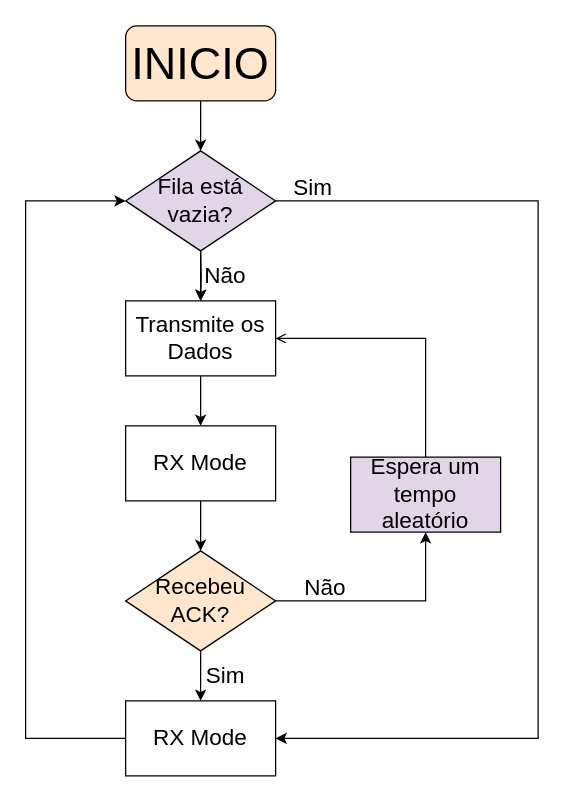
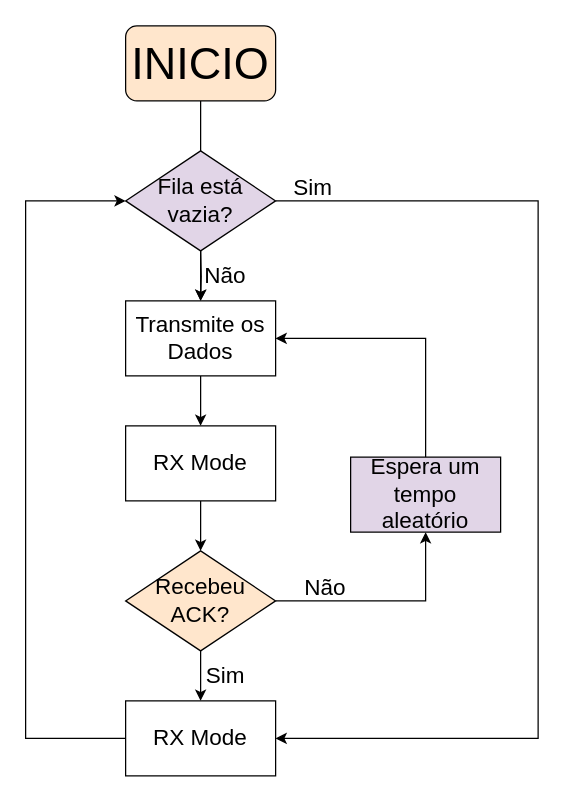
  <mxCell id="0" />
  <mxCell id="1" parent="0" />
- <mxCell id="2" value="" style="edgeStyle=orthogonalEdgeStyle;rounded=0;orthogonalLoop=1;jettySize=auto;html=1;" edge="1" parent="1" source="3" target="6"><mxGeometry relative="1" as="geometry" /></mxCell>
+ <mxCell id="2" value="" style="edgeStyle=orthogonalEdgeStyle;rounded=0;orthogonalLoop=1;jettySize=auto;html=1;endArrow=none;" edge="1" parent="1" source="3" target="6"><mxGeometry relative="1" as="geometry" /></mxCell>
  <mxCell id="3" value="&lt;font style=&quot;font-size: 36px&quot;&gt;INICIO&lt;/font&gt;" style="rounded=1;whiteSpace=wrap;html=1;fillColor=#ffe6cc;" vertex="1" parent="1"><mxGeometry x="100" y="20" width="120" height="60" as="geometry" /></mxCell>
  <mxCell id="4" value="" style="edgeStyle=orthogonalEdgeStyle;rounded=0;orthogonalLoop=1;jettySize=auto;html=1;" edge="1" parent="1" source="6" target="8"><mxGeometry relative="1" as="geometry" /></mxCell>
  <mxCell id="5" style="edgeStyle=orthogonalEdgeStyle;rounded=0;orthogonalLoop=1;jettySize=auto;html=1;entryX=1;entryY=0.5;entryDx=0;entryDy=0;" edge="1" parent="1" source="6" target="19"><mxGeometry relative="1" as="geometry"><Array as="points"><mxPoint x="430" y="160" /><mxPoint x="430" y="590" /></Array></mxGeometry></mxCell>
  <mxCell id="6" value="&lt;font style=&quot;font-size: 18px&quot;&gt;Fila está vazia?&lt;/font&gt;" style="rhombus;whiteSpace=wrap;html=1;fillColor=#e1d5e7;" vertex="1" parent="1"><mxGeometry x="100" y="120" width="120" height="80" as="geometry" /></mxCell>
  <mxCell id="7" value="" style="edgeStyle=orthogonalEdgeStyle;rounded=0;orthogonalLoop=1;jettySize=auto;html=1;" edge="1" parent="1" source="8" target="10"><mxGeometry relative="1" as="geometry" /></mxCell>
  <mxCell id="8" value="&lt;font style=&quot;font-size: 18px&quot;&gt;Transmite os Dados&lt;br&gt;&lt;/font&gt;" style="whiteSpace=wrap;html=1;" vertex="1" parent="1"><mxGeometry x="100" y="240" width="120" height="60" as="geometry" /></mxCell>
  <mxCell id="9" value="" style="edgeStyle=orthogonalEdgeStyle;rounded=0;orthogonalLoop=1;jettySize=auto;html=1;" edge="1" parent="1" source="10" target="13"><mxGeometry relative="1" as="geometry" /></mxCell>
  <mxCell id="10" value="&lt;font style=&quot;font-size: 18px&quot;&gt;RX Mode&lt;/font&gt;" style="whiteSpace=wrap;html=1;" vertex="1" parent="1"><mxGeometry x="100" y="340" width="120" height="60" as="geometry" /></mxCell>
  <mxCell id="11" style="edgeStyle=orthogonalEdgeStyle;rounded=0;orthogonalLoop=1;jettySize=auto;html=1;entryX=0.5;entryY=1;entryDx=0;entryDy=0;" edge="1" parent="1" source="13" target="16"><mxGeometry relative="1" as="geometry"><mxPoint x="340" y="420" as="targetPoint" /></mxGeometry></mxCell>
  <mxCell id="12" value="" style="edgeStyle=orthogonalEdgeStyle;rounded=0;orthogonalLoop=1;jettySize=auto;html=1;" edge="1" parent="1" source="13" target="19"><mxGeometry relative="1" as="geometry" /></mxCell>
  <mxCell id="13" value="&lt;font style=&quot;font-size: 18px&quot;&gt;Recebeu ACK?&lt;br&gt;&lt;/font&gt;" style="rhombus;whiteSpace=wrap;html=1;fillColor=#ffe6cc;" vertex="1" parent="1"><mxGeometry x="100" y="440" width="120" height="80" as="geometry" /></mxCell>
  <mxCell id="14" value="" style="edgeStyle=orthogonalEdgeStyle;rounded=0;orthogonalLoop=1;jettySize=auto;html=1;" edge="1" parent="1"><mxGeometry relative="1" as="geometry"><mxPoint x="160" y="200" as="sourcePoint" /><mxPoint x="160" y="240" as="targetPoint" /></mxGeometry></mxCell>
- <mxCell id="15" style="edgeStyle=orthogonalEdgeStyle;rounded=0;orthogonalLoop=1;jettySize=auto;html=1;entryX=1;entryY=0.5;entryDx=0;entryDy=0;endArrow=open;" edge="1" parent="1" source="16" target="8"><mxGeometry relative="1" as="geometry"><mxPoint x="340" y="260" as="targetPoint" /><Array as="points"><mxPoint x="340" y="270" /></Array></mxGeometry></mxCell>
+ <mxCell id="15" style="edgeStyle=orthogonalEdgeStyle;rounded=0;orthogonalLoop=1;jettySize=auto;html=1;entryX=1;entryY=0.5;entryDx=0;entryDy=0;" edge="1" parent="1" source="16" target="8"><mxGeometry relative="1" as="geometry"><mxPoint x="340" y="260" as="targetPoint" /><Array as="points"><mxPoint x="340" y="270" /></Array></mxGeometry></mxCell>
  <mxCell id="16" value="&lt;font style=&quot;font-size: 18px&quot;&gt;Espera um tempo aleatório&lt;/font&gt;" style="whiteSpace=wrap;html=1;fillColor=#e1d5e7;" vertex="1" parent="1"><mxGeometry x="280" y="365" width="120" height="60" as="geometry" /></mxCell>
  <mxCell id="17" value="&lt;font style=&quot;font-size: 18px&quot;&gt;Não&lt;/font&gt;" style="text;html=1;strokeColor=none;fillColor=none;align=center;verticalAlign=middle;whiteSpace=wrap;rounded=0;" vertex="1" parent="1"><mxGeometry x="240" y="460" width="40" height="20" as="geometry" /></mxCell>
  <mxCell id="18" style="edgeStyle=orthogonalEdgeStyle;rounded=0;orthogonalLoop=1;jettySize=auto;html=1;entryX=0;entryY=0.5;entryDx=0;entryDy=0;" edge="1" parent="1" source="19" target="6"><mxGeometry relative="1" as="geometry"><Array as="points"><mxPoint x="20" y="590" /><mxPoint x="20" y="160" /></Array></mxGeometry></mxCell>
  <mxCell id="19" value="&lt;font style=&quot;font-size: 18px&quot;&gt;RX Mode&lt;/font&gt;" style="whiteSpace=wrap;html=1;" vertex="1" parent="1"><mxGeometry x="100" y="560" width="120" height="60" as="geometry" /></mxCell>
  <mxCell id="20" value="&lt;font style=&quot;font-size: 18px&quot;&gt;Sim&lt;/font&gt;" style="text;html=1;strokeColor=none;fillColor=none;align=center;verticalAlign=middle;whiteSpace=wrap;rounded=0;" vertex="1" parent="1"><mxGeometry x="160" y="530" width="40" height="20" as="geometry" /></mxCell>
  <mxCell id="21" value="&lt;font style=&quot;font-size: 18px&quot;&gt;Não&lt;/font&gt;" style="text;html=1;strokeColor=none;fillColor=none;align=center;verticalAlign=middle;whiteSpace=wrap;rounded=0;" vertex="1" parent="1"><mxGeometry x="160" y="210" width="40" height="20" as="geometry" /></mxCell>
  <mxCell id="22" value="&lt;font style=&quot;font-size: 18px&quot;&gt;Sim&lt;/font&gt;" style="text;html=1;strokeColor=none;fillColor=none;align=center;verticalAlign=middle;whiteSpace=wrap;rounded=0;" vertex="1" parent="1"><mxGeometry x="230" y="140" width="40" height="20" as="geometry" /></mxCell>
